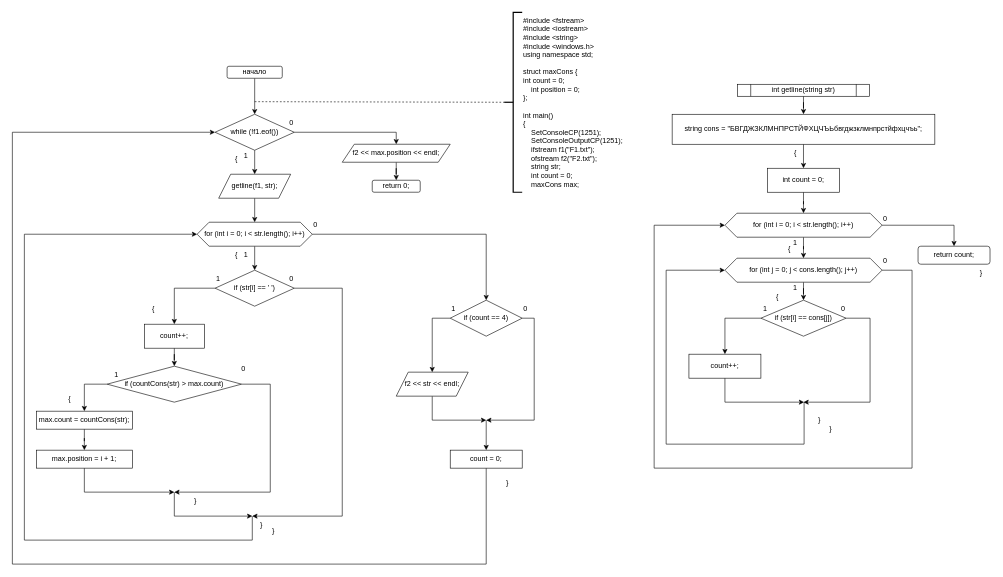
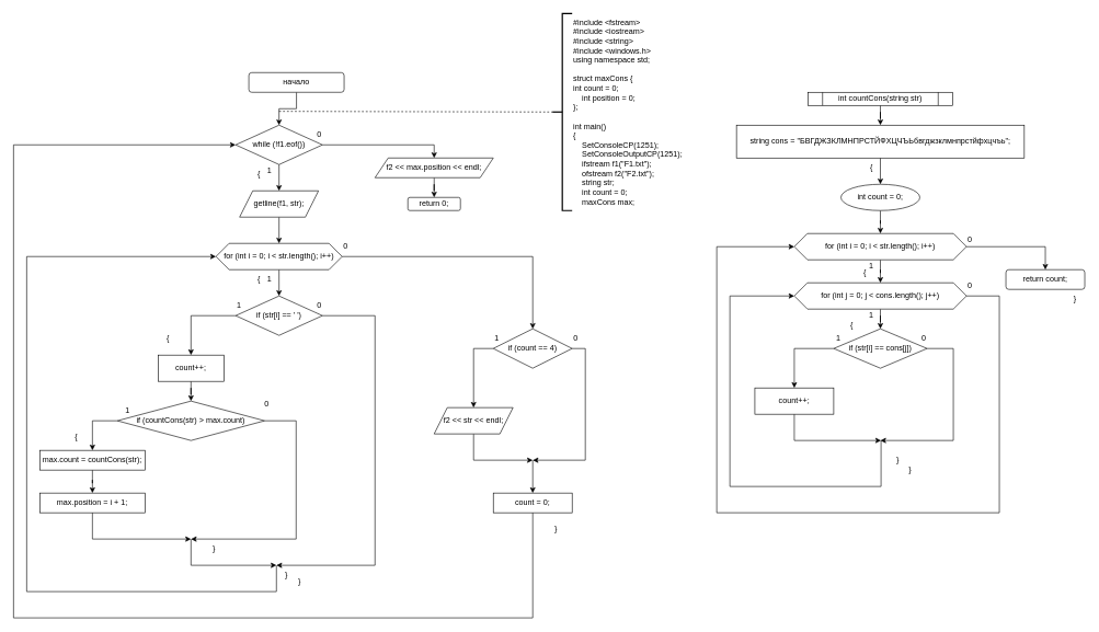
  <mxCell id="0" />
  <mxCell id="1" parent="0" />
  <mxCell id="2" style="edgeStyle=orthogonalEdgeStyle;rounded=0;orthogonalLoop=1;jettySize=auto;html=1;entryX=0.5;entryY=0;entryDx=0;entryDy=0;" edge="1" parent="1" source="3" target="7"><mxGeometry relative="1" as="geometry" /></mxCell>
- <mxCell id="3" value="начало" style="rounded=1;whiteSpace=wrap;html=1;" vertex="1" parent="1"><mxGeometry x="378" y="110" width="92" height="20" as="geometry" /></mxCell>
+ <mxCell id="3" value="начало" style="rounded=1;whiteSpace=wrap;html=1;" vertex="1" parent="1"><mxGeometry x="378" y="110" width="145" height="30" as="geometry" /></mxCell>
  <mxCell id="4" value="&lt;div&gt;#include &amp;lt;fstream&amp;gt;&lt;/div&gt;&lt;div&gt;#include &amp;lt;iostream&amp;gt;&lt;/div&gt;&lt;div&gt;#include &amp;lt;string&amp;gt;&lt;/div&gt;&lt;div&gt;#include &amp;lt;windows.h&amp;gt;&lt;/div&gt;&lt;div&gt;using namespace std;&lt;/div&gt;&lt;div&gt;&lt;br&gt;&lt;/div&gt;&lt;div&gt;struct maxCons {&lt;/div&gt;&lt;div&gt;int count = 0;&lt;span style=&quot;&quot;&gt;&lt;/span&gt;&lt;/div&gt;&lt;div&gt;&lt;span style=&quot;&quot;&gt;&lt;span style=&quot;&quot;&gt;&lt;span style=&quot;&quot;&gt;&amp;nbsp;&amp;nbsp;&amp;nbsp;&amp;nbsp;&lt;/span&gt;&lt;/span&gt;int position = 0;&lt;/span&gt;&lt;/div&gt;&lt;div&gt;};&lt;/div&gt;&lt;div&gt;&lt;br&gt;&lt;/div&gt;&lt;div&gt;&lt;div&gt;int main()&lt;/div&gt;&lt;div&gt;{&lt;/div&gt;&lt;div&gt;&amp;nbsp; &amp;nbsp; SetConsoleCP(1251);&lt;span style=&quot;&quot;&gt;&lt;/span&gt;&lt;/div&gt;&lt;div&gt;&lt;span style=&quot;&quot;&gt;&lt;span style=&quot;&quot;&gt;&lt;span style=&quot;&quot;&gt;&amp;nbsp;&amp;nbsp;&amp;nbsp;&amp;nbsp;&lt;/span&gt;&lt;/span&gt;SetConsoleOutputCP(1251);&lt;/span&gt;&lt;/div&gt;&lt;/div&gt;&lt;div&gt;&lt;span style=&quot;&quot;&gt;&lt;div&gt;&amp;nbsp; &amp;nbsp; ifstream f1(&quot;F1.txt&quot;);&lt;/div&gt;&lt;div&gt;&lt;span style=&quot;white-space: pre;&quot;&gt;&amp;nbsp;&amp;nbsp;&amp;nbsp;&amp;nbsp;&lt;/span&gt;ofstream f2(&quot;F2.txt&quot;);&lt;/div&gt;&lt;div&gt;&lt;span style=&quot;&quot;&gt;&lt;span style=&quot;white-space: pre;&quot;&gt;&amp;nbsp;&amp;nbsp;&amp;nbsp;&amp;nbsp;&lt;/span&gt;&lt;/span&gt;string str;&lt;/div&gt;&lt;div&gt;&lt;span style=&quot;&quot;&gt;&lt;span style=&quot;white-space: pre;&quot;&gt;&amp;nbsp;&amp;nbsp;&amp;nbsp;&amp;nbsp;&lt;/span&gt;&lt;/span&gt;int count = 0;&lt;/div&gt;&lt;div&gt;&lt;span style=&quot;&quot;&gt;&lt;span style=&quot;white-space: pre;&quot;&gt;&amp;nbsp;&amp;nbsp;&amp;nbsp;&amp;nbsp;&lt;/span&gt;&lt;/span&gt;maxCons max;&lt;/div&gt;&lt;/span&gt;&lt;/div&gt;" style="strokeWidth=2;html=1;shape=mxgraph.flowchart.annotation_2;align=left;labelPosition=right;pointerEvents=1;" vertex="1" parent="1"><mxGeometry x="840" y="20" width="30" height="300" as="geometry" /></mxCell>
  <mxCell id="5" style="edgeStyle=orthogonalEdgeStyle;rounded=0;orthogonalLoop=1;jettySize=auto;html=1;entryX=0.5;entryY=0;entryDx=0;entryDy=0;" edge="1" parent="1" source="7" target="10"><mxGeometry relative="1" as="geometry"><mxPoint x="430" y="280" as="targetPoint" /></mxGeometry></mxCell>
  <mxCell id="6" style="edgeStyle=orthogonalEdgeStyle;rounded=0;orthogonalLoop=1;jettySize=auto;html=1;entryX=0.5;entryY=0;entryDx=0;entryDy=0;" edge="1" parent="1" source="7" target="46"><mxGeometry relative="1" as="geometry" /></mxCell>
  <mxCell id="7" value="while (!f1.eof())" style="rhombus;whiteSpace=wrap;html=1;" vertex="1" parent="1"><mxGeometry x="358" y="190" width="132" height="60" as="geometry" /></mxCell>
  <mxCell id="8" value="1" style="text;html=1;align=center;verticalAlign=middle;resizable=0;points=[];autosize=1;strokeColor=none;fillColor=none;" vertex="1" parent="1"><mxGeometry x="394" y="245" width="30" height="30" as="geometry" /></mxCell>
  <mxCell id="9" style="edgeStyle=orthogonalEdgeStyle;rounded=0;orthogonalLoop=1;jettySize=auto;html=1;entryX=0.5;entryY=0;entryDx=0;entryDy=0;" edge="1" parent="1" source="10" target="13"><mxGeometry relative="1" as="geometry" /></mxCell>
  <mxCell id="10" value="getline(f1, str);" style="shape=parallelogram;perimeter=parallelogramPerimeter;whiteSpace=wrap;html=1;fixedSize=1;" vertex="1" parent="1"><mxGeometry x="364" y="290" width="120" height="40" as="geometry" /></mxCell>
  <mxCell id="11" style="edgeStyle=orthogonalEdgeStyle;rounded=0;orthogonalLoop=1;jettySize=auto;html=1;entryX=0.5;entryY=0;entryDx=0;entryDy=0;" edge="1" parent="1" source="13" target="16"><mxGeometry relative="1" as="geometry" /></mxCell>
  <mxCell id="12" style="edgeStyle=orthogonalEdgeStyle;rounded=0;orthogonalLoop=1;jettySize=auto;html=1;entryX=0.5;entryY=0;entryDx=0;entryDy=0;" edge="1" parent="1" source="13" target="38"><mxGeometry relative="1" as="geometry" /></mxCell>
  <mxCell id="13" value="for (int i = 0; i &amp;lt; str.length(); i++)" style="shape=hexagon;perimeter=hexagonPerimeter2;whiteSpace=wrap;html=1;fixedSize=1;" vertex="1" parent="1"><mxGeometry x="328" y="370" width="192" height="40" as="geometry" /></mxCell>
  <mxCell id="14" style="edgeStyle=orthogonalEdgeStyle;rounded=0;orthogonalLoop=1;jettySize=auto;html=1;entryX=0.5;entryY=0;entryDx=0;entryDy=0;" edge="1" parent="1" source="16" target="18"><mxGeometry relative="1" as="geometry" /></mxCell>
  <mxCell id="15" style="edgeStyle=orthogonalEdgeStyle;rounded=0;orthogonalLoop=1;jettySize=auto;html=1;" edge="1" parent="1" source="16"><mxGeometry relative="1" as="geometry"><mxPoint x="420" y="860" as="targetPoint" /><Array as="points"><mxPoint x="570" y="480" /><mxPoint x="570" y="860" /></Array></mxGeometry></mxCell>
  <mxCell id="16" value="if (str[i] == ' ')" style="rhombus;whiteSpace=wrap;html=1;" vertex="1" parent="1"><mxGeometry x="358" y="450" width="132" height="60" as="geometry" /></mxCell>
  <mxCell id="17" value="" style="edgeStyle=orthogonalEdgeStyle;rounded=0;orthogonalLoop=1;jettySize=auto;html=1;" edge="1" parent="1" source="18" target="21"><mxGeometry relative="1" as="geometry" /></mxCell>
  <mxCell id="18" value="count++;" style="rounded=0;whiteSpace=wrap;html=1;" vertex="1" parent="1"><mxGeometry x="240" y="540" width="100" height="40" as="geometry" /></mxCell>
  <mxCell id="19" style="edgeStyle=orthogonalEdgeStyle;rounded=0;orthogonalLoop=1;jettySize=auto;html=1;entryX=0.5;entryY=0;entryDx=0;entryDy=0;" edge="1" parent="1" source="21" target="29"><mxGeometry relative="1" as="geometry"><Array as="points"><mxPoint x="140" y="640" /></Array></mxGeometry></mxCell>
  <mxCell id="20" style="edgeStyle=orthogonalEdgeStyle;rounded=0;orthogonalLoop=1;jettySize=auto;html=1;" edge="1" parent="1" source="21"><mxGeometry relative="1" as="geometry"><mxPoint x="290" y="820" as="targetPoint" /><Array as="points"><mxPoint x="450" y="640" /><mxPoint x="450" y="820" /></Array></mxGeometry></mxCell>
  <mxCell id="21" value="if (countCons(str) &amp;gt; max.count)" style="rhombus;whiteSpace=wrap;html=1;" vertex="1" parent="1"><mxGeometry x="178" y="610" width="224" height="60" as="geometry" /></mxCell>
  <mxCell id="22" value="1" style="text;html=1;align=center;verticalAlign=middle;resizable=0;points=[];autosize=1;strokeColor=none;fillColor=none;" vertex="1" parent="1"><mxGeometry x="178" y="610" width="30" height="30" as="geometry" /></mxCell>
  <mxCell id="23" value="0" style="text;html=1;align=center;verticalAlign=middle;resizable=0;points=[];autosize=1;strokeColor=none;fillColor=none;" vertex="1" parent="1"><mxGeometry x="390" y="600" width="30" height="30" as="geometry" /></mxCell>
  <mxCell id="24" value="1" style="text;html=1;align=center;verticalAlign=middle;resizable=0;points=[];autosize=1;strokeColor=none;fillColor=none;" vertex="1" parent="1"><mxGeometry x="348" y="450" width="30" height="30" as="geometry" /></mxCell>
  <mxCell id="25" value="0" style="text;html=1;align=center;verticalAlign=middle;resizable=0;points=[];autosize=1;strokeColor=none;fillColor=none;" vertex="1" parent="1"><mxGeometry x="470" y="450" width="30" height="30" as="geometry" /></mxCell>
  <mxCell id="26" value="1" style="text;html=1;align=center;verticalAlign=middle;resizable=0;points=[];autosize=1;strokeColor=none;fillColor=none;" vertex="1" parent="1"><mxGeometry x="394" y="410" width="30" height="30" as="geometry" /></mxCell>
  <mxCell id="27" value="{" style="text;html=1;align=center;verticalAlign=middle;resizable=0;points=[];autosize=1;strokeColor=none;fillColor=none;" vertex="1" parent="1"><mxGeometry x="378" y="410" width="30" height="30" as="geometry" /></mxCell>
  <mxCell id="28" value="" style="edgeStyle=orthogonalEdgeStyle;rounded=0;orthogonalLoop=1;jettySize=auto;html=1;" edge="1" parent="1" source="29" target="31"><mxGeometry relative="1" as="geometry" /></mxCell>
  <mxCell id="29" value="max.count = countCons(str);" style="rounded=0;whiteSpace=wrap;html=1;" vertex="1" parent="1"><mxGeometry x="60" y="685" width="160" height="30" as="geometry" /></mxCell>
  <mxCell id="30" style="edgeStyle=orthogonalEdgeStyle;rounded=0;orthogonalLoop=1;jettySize=auto;html=1;" edge="1" parent="1" source="31"><mxGeometry relative="1" as="geometry"><mxPoint x="290" y="820" as="targetPoint" /><Array as="points"><mxPoint x="140" y="820" /></Array></mxGeometry></mxCell>
  <mxCell id="31" value="max.position = i + 1;" style="rounded=0;whiteSpace=wrap;html=1;" vertex="1" parent="1"><mxGeometry x="60" y="750" width="160" height="30" as="geometry" /></mxCell>
  <mxCell id="32" value="" style="endArrow=classic;html=1;rounded=0;" edge="1" parent="1"><mxGeometry width="50" height="50" relative="1" as="geometry"><mxPoint x="290" y="820" as="sourcePoint" /><mxPoint x="420" y="860" as="targetPoint" /><Array as="points"><mxPoint x="290" y="860" /></Array></mxGeometry></mxCell>
  <mxCell id="33" value="" style="endArrow=classic;html=1;rounded=0;entryX=0;entryY=0.5;entryDx=0;entryDy=0;" edge="1" parent="1" target="13"><mxGeometry width="50" height="50" relative="1" as="geometry"><mxPoint x="420" y="860" as="sourcePoint" /><mxPoint x="470" y="810" as="targetPoint" /><Array as="points"><mxPoint x="420" y="900" /><mxPoint x="40" y="900" /><mxPoint x="40" y="390" /></Array></mxGeometry></mxCell>
  <mxCell id="34" value="0" style="text;html=1;align=center;verticalAlign=middle;resizable=0;points=[];autosize=1;strokeColor=none;fillColor=none;" vertex="1" parent="1"><mxGeometry x="510" y="360" width="30" height="30" as="geometry" /></mxCell>
  <mxCell id="35" value="0" style="text;html=1;align=center;verticalAlign=middle;resizable=0;points=[];autosize=1;strokeColor=none;fillColor=none;" vertex="1" parent="1"><mxGeometry x="470" y="190" width="30" height="30" as="geometry" /></mxCell>
  <mxCell id="36" style="edgeStyle=orthogonalEdgeStyle;rounded=0;orthogonalLoop=1;jettySize=auto;html=1;entryX=0.5;entryY=0;entryDx=0;entryDy=0;" edge="1" parent="1" source="38" target="41"><mxGeometry relative="1" as="geometry"><Array as="points"><mxPoint x="720" y="530" /></Array></mxGeometry></mxCell>
  <mxCell id="37" style="edgeStyle=orthogonalEdgeStyle;rounded=0;orthogonalLoop=1;jettySize=auto;html=1;" edge="1" parent="1" source="38"><mxGeometry relative="1" as="geometry"><mxPoint x="810" y="700" as="targetPoint" /><Array as="points"><mxPoint x="890" y="530" /><mxPoint x="890" y="700" /></Array></mxGeometry></mxCell>
  <mxCell id="38" value="if (count == 4)" style="rhombus;whiteSpace=wrap;html=1;" vertex="1" parent="1"><mxGeometry x="750" y="500" width="120" height="60" as="geometry" /></mxCell>
  <mxCell id="39" value="" style="endArrow=none;dashed=1;html=1;rounded=0;entryX=0;entryY=0.5;entryDx=0;entryDy=0;entryPerimeter=0;" edge="1" parent="1" target="4"><mxGeometry width="50" height="50" relative="1" as="geometry"><mxPoint x="424" y="169" as="sourcePoint" /><mxPoint x="480" y="120" as="targetPoint" /></mxGeometry></mxCell>
  <mxCell id="40" style="edgeStyle=orthogonalEdgeStyle;rounded=0;orthogonalLoop=1;jettySize=auto;html=1;" edge="1" parent="1" source="41"><mxGeometry relative="1" as="geometry"><mxPoint x="810" y="700" as="targetPoint" /><Array as="points"><mxPoint x="720" y="700" /></Array></mxGeometry></mxCell>
  <mxCell id="41" value="f2 &lt;&lt; str &lt;&lt; endl;" style="shape=parallelogram;perimeter=parallelogramPerimeter;whiteSpace=wrap;html=1;fixedSize=1;" vertex="1" parent="1"><mxGeometry x="660" y="620" width="120" height="40" as="geometry" /></mxCell>
  <mxCell id="42" style="edgeStyle=orthogonalEdgeStyle;rounded=0;orthogonalLoop=1;jettySize=auto;html=1;entryX=0;entryY=0.5;entryDx=0;entryDy=0;" edge="1" parent="1" source="43" target="7"><mxGeometry relative="1" as="geometry"><Array as="points"><mxPoint x="810" y="940" /><mxPoint x="20" y="940" /><mxPoint x="20" y="220" /></Array></mxGeometry></mxCell>
  <mxCell id="43" value="count = 0;" style="rounded=0;whiteSpace=wrap;html=1;" vertex="1" parent="1"><mxGeometry x="750" y="750" width="120" height="30" as="geometry" /></mxCell>
  <mxCell id="44" value="" style="endArrow=classic;html=1;rounded=0;entryX=0.5;entryY=0;entryDx=0;entryDy=0;" edge="1" parent="1" target="43"><mxGeometry width="50" height="50" relative="1" as="geometry"><mxPoint x="810" y="700" as="sourcePoint" /><mxPoint x="860" y="650" as="targetPoint" /></mxGeometry></mxCell>
  <mxCell id="45" value="" style="edgeStyle=orthogonalEdgeStyle;rounded=0;orthogonalLoop=1;jettySize=auto;html=1;" edge="1" parent="1" source="46" target="47"><mxGeometry relative="1" as="geometry" /></mxCell>
  <mxCell id="46" value="f2 &lt;&lt; max.position &lt;&lt; endl;" style="shape=parallelogram;perimeter=parallelogramPerimeter;whiteSpace=wrap;html=1;fixedSize=1;" vertex="1" parent="1"><mxGeometry x="570" y="240" width="180" height="30" as="geometry" /></mxCell>
  <mxCell id="47" value="return 0;" style="rounded=1;whiteSpace=wrap;html=1;" vertex="1" parent="1"><mxGeometry x="620" y="300" width="80" height="20" as="geometry" /></mxCell>
  <mxCell id="48" value="}" style="text;html=1;align=center;verticalAlign=middle;resizable=0;points=[];autosize=1;strokeColor=none;fillColor=none;" vertex="1" parent="1"><mxGeometry x="310" y="820" width="30" height="30" as="geometry" /></mxCell>
  <mxCell id="49" value="{" style="text;html=1;align=center;verticalAlign=middle;resizable=0;points=[];autosize=1;strokeColor=none;fillColor=none;" vertex="1" parent="1"><mxGeometry x="100" y="650" width="30" height="30" as="geometry" /></mxCell>
  <mxCell id="50" value="{" style="text;html=1;align=center;verticalAlign=middle;resizable=0;points=[];autosize=1;strokeColor=none;fillColor=none;" vertex="1" parent="1"><mxGeometry x="240" y="500" width="30" height="30" as="geometry" /></mxCell>
  <mxCell id="51" value="}" style="text;html=1;align=center;verticalAlign=middle;resizable=0;points=[];autosize=1;strokeColor=none;fillColor=none;" vertex="1" parent="1"><mxGeometry x="420" y="860" width="30" height="30" as="geometry" /></mxCell>
  <mxCell id="52" value="}" style="text;html=1;align=center;verticalAlign=middle;resizable=0;points=[];autosize=1;strokeColor=none;fillColor=none;" vertex="1" parent="1"><mxGeometry x="440" y="870" width="30" height="30" as="geometry" /></mxCell>
  <mxCell id="53" value="{" style="text;html=1;align=center;verticalAlign=middle;resizable=0;points=[];autosize=1;strokeColor=none;fillColor=none;" vertex="1" parent="1"><mxGeometry x="378" y="250" width="30" height="30" as="geometry" /></mxCell>
  <mxCell id="54" value="}" style="text;html=1;align=center;verticalAlign=middle;resizable=0;points=[];autosize=1;strokeColor=none;fillColor=none;" vertex="1" parent="1"><mxGeometry x="830" y="790" width="30" height="30" as="geometry" /></mxCell>
  <mxCell id="55" value="" style="edgeStyle=orthogonalEdgeStyle;rounded=0;orthogonalLoop=1;jettySize=auto;html=1;" edge="1" parent="1" source="56" target="58"><mxGeometry relative="1" as="geometry" /></mxCell>
- <mxCell id="56" value="int getline(string str)" style="shape=process;whiteSpace=wrap;html=1;backgroundOutline=1;" vertex="1" parent="1"><mxGeometry x="1229" y="140" width="220" height="20" as="geometry" /></mxCell>
+ <mxCell id="56" value="int countCons(string str)" style="shape=process;whiteSpace=wrap;html=1;backgroundOutline=1;" vertex="1" parent="1"><mxGeometry x="1229" y="140" width="220" height="20" as="geometry" /></mxCell>
  <mxCell id="57" value="" style="edgeStyle=orthogonalEdgeStyle;rounded=0;orthogonalLoop=1;jettySize=auto;html=1;" edge="1" parent="1" source="58" target="60"><mxGeometry relative="1" as="geometry" /></mxCell>
  <mxCell id="58" value="string cons = &quot;БВГДЖЗКЛМНПРСТЙФХЦЧЪЬбвгджзклмнпрстйфхцчъь&quot;;" style="rounded=0;whiteSpace=wrap;html=1;" vertex="1" parent="1"><mxGeometry x="1120" y="190" width="438" height="50" as="geometry" /></mxCell>
  <mxCell id="59" value="" style="edgeStyle=orthogonalEdgeStyle;rounded=0;orthogonalLoop=1;jettySize=auto;html=1;" edge="1" parent="1" source="60" target="63"><mxGeometry relative="1" as="geometry" /></mxCell>
- <mxCell id="60" value="int count = 0;" style="rounded=0;whiteSpace=wrap;html=1;" vertex="1" parent="1"><mxGeometry x="1279" y="280" width="120" height="40" as="geometry" /></mxCell>
+ <mxCell id="60" value="int count = 0;" style="ellipse;whiteSpace=wrap;html=1;" vertex="1" parent="1"><mxGeometry x="1279" y="280" width="120" height="40" as="geometry" /></mxCell>
  <mxCell id="61" value="" style="edgeStyle=orthogonalEdgeStyle;rounded=0;orthogonalLoop=1;jettySize=auto;html=1;" edge="1" parent="1" source="63" target="66"><mxGeometry relative="1" as="geometry" /></mxCell>
  <mxCell id="62" value="" style="edgeStyle=orthogonalEdgeStyle;rounded=0;orthogonalLoop=1;jettySize=auto;html=1;" edge="1" parent="1" source="63" target="73"><mxGeometry relative="1" as="geometry" /></mxCell>
  <mxCell id="63" value="for (int i = 0; i &amp;lt; str.length(); i++)" style="shape=hexagon;perimeter=hexagonPerimeter2;whiteSpace=wrap;html=1;fixedSize=1;" vertex="1" parent="1"><mxGeometry x="1208" y="355" width="262" height="40" as="geometry" /></mxCell>
  <mxCell id="64" value="" style="edgeStyle=orthogonalEdgeStyle;rounded=0;orthogonalLoop=1;jettySize=auto;html=1;" edge="1" parent="1" source="66" target="68"><mxGeometry relative="1" as="geometry" /></mxCell>
  <mxCell id="65" style="edgeStyle=orthogonalEdgeStyle;rounded=0;orthogonalLoop=1;jettySize=auto;html=1;entryX=0;entryY=0.5;entryDx=0;entryDy=0;" edge="1" parent="1" source="66" target="63"><mxGeometry relative="1" as="geometry"><Array as="points"><mxPoint x="1520" y="450" /><mxPoint x="1520" y="780" /><mxPoint x="1090" y="780" /><mxPoint x="1090" y="375" /></Array></mxGeometry></mxCell>
  <mxCell id="66" value="for (int j = 0; j &amp;lt; cons.length(); j++)" style="shape=hexagon;perimeter=hexagonPerimeter2;whiteSpace=wrap;html=1;fixedSize=1;" vertex="1" parent="1"><mxGeometry x="1208" y="430" width="262" height="40" as="geometry" /></mxCell>
  <mxCell id="67" style="edgeStyle=orthogonalEdgeStyle;rounded=0;orthogonalLoop=1;jettySize=auto;html=1;" edge="1" parent="1" source="68"><mxGeometry relative="1" as="geometry"><mxPoint x="1339" y="670" as="targetPoint" /><Array as="points"><mxPoint x="1450" y="530" /><mxPoint x="1450" y="670" /></Array></mxGeometry></mxCell>
  <mxCell id="68" value="if (str[i] == cons[j])" style="rhombus;whiteSpace=wrap;html=1;" vertex="1" parent="1"><mxGeometry x="1268" y="500" width="142" height="60" as="geometry" /></mxCell>
  <mxCell id="69" style="edgeStyle=orthogonalEdgeStyle;rounded=0;orthogonalLoop=1;jettySize=auto;html=1;" edge="1" parent="1" source="70"><mxGeometry relative="1" as="geometry"><mxPoint x="1340" y="670" as="targetPoint" /><Array as="points"><mxPoint x="1208" y="670" /></Array></mxGeometry></mxCell>
  <mxCell id="70" value="count++;" style="rounded=0;whiteSpace=wrap;html=1;" vertex="1" parent="1"><mxGeometry x="1148" y="590" width="120" height="40" as="geometry" /></mxCell>
  <mxCell id="71" value="" style="endArrow=classic;html=1;rounded=0;exitX=0;exitY=0.5;exitDx=0;exitDy=0;entryX=0.5;entryY=0;entryDx=0;entryDy=0;" edge="1" parent="1" source="68" target="70"><mxGeometry width="50" height="50" relative="1" as="geometry"><mxPoint x="1270" y="530" as="sourcePoint" /><mxPoint x="1320" y="480" as="targetPoint" /><Array as="points"><mxPoint x="1208" y="530" /></Array></mxGeometry></mxCell>
  <mxCell id="72" value="" style="endArrow=classic;html=1;rounded=0;entryX=0;entryY=0.5;entryDx=0;entryDy=0;" edge="1" parent="1" target="66"><mxGeometry width="50" height="50" relative="1" as="geometry"><mxPoint x="1340" y="670" as="sourcePoint" /><mxPoint x="1390" y="620" as="targetPoint" /><Array as="points"><mxPoint x="1340" y="740" /><mxPoint x="1110" y="740" /><mxPoint x="1110" y="450" /></Array></mxGeometry></mxCell>
  <mxCell id="73" value="return count;" style="rounded=1;whiteSpace=wrap;html=1;" vertex="1" parent="1"><mxGeometry x="1530" y="410" width="120" height="30" as="geometry" /></mxCell>
  <mxCell id="74" value="1" style="text;html=1;align=center;verticalAlign=middle;resizable=0;points=[];autosize=1;strokeColor=none;fillColor=none;" vertex="1" parent="1"><mxGeometry x="740" y="500" width="30" height="30" as="geometry" /></mxCell>
  <mxCell id="75" value="0" style="text;html=1;align=center;verticalAlign=middle;resizable=0;points=[];autosize=1;strokeColor=none;fillColor=none;" vertex="1" parent="1"><mxGeometry x="860" y="500" width="30" height="30" as="geometry" /></mxCell>
  <mxCell id="76" value="1" style="text;html=1;align=center;verticalAlign=middle;resizable=0;points=[];autosize=1;strokeColor=none;fillColor=none;" vertex="1" parent="1"><mxGeometry x="1310" y="390" width="30" height="30" as="geometry" /></mxCell>
  <mxCell id="77" value="1" style="text;html=1;align=center;verticalAlign=middle;resizable=0;points=[];autosize=1;strokeColor=none;fillColor=none;" vertex="1" parent="1"><mxGeometry x="1310" y="465" width="30" height="30" as="geometry" /></mxCell>
  <mxCell id="78" value="1" style="text;html=1;align=center;verticalAlign=middle;resizable=0;points=[];autosize=1;strokeColor=none;fillColor=none;" vertex="1" parent="1"><mxGeometry x="1260" y="500" width="30" height="30" as="geometry" /></mxCell>
  <mxCell id="79" value="0" style="text;html=1;align=center;verticalAlign=middle;resizable=0;points=[];autosize=1;strokeColor=none;fillColor=none;" vertex="1" parent="1"><mxGeometry x="1460" y="350" width="30" height="30" as="geometry" /></mxCell>
  <mxCell id="80" value="0" style="text;html=1;align=center;verticalAlign=middle;resizable=0;points=[];autosize=1;strokeColor=none;fillColor=none;" vertex="1" parent="1"><mxGeometry x="1460" y="420" width="30" height="30" as="geometry" /></mxCell>
  <mxCell id="81" value="0" style="text;html=1;align=center;verticalAlign=middle;resizable=0;points=[];autosize=1;strokeColor=none;fillColor=none;" vertex="1" parent="1"><mxGeometry x="1390" y="500" width="30" height="30" as="geometry" /></mxCell>
  <mxCell id="82" value="{" style="text;html=1;align=center;verticalAlign=middle;resizable=0;points=[];autosize=1;strokeColor=none;fillColor=none;" vertex="1" parent="1"><mxGeometry x="1300" y="400" width="30" height="30" as="geometry" /></mxCell>
  <mxCell id="83" value="{" style="text;html=1;align=center;verticalAlign=middle;resizable=0;points=[];autosize=1;strokeColor=none;fillColor=none;" vertex="1" parent="1"><mxGeometry x="1280" y="480" width="30" height="30" as="geometry" /></mxCell>
  <mxCell id="84" value="}" style="text;html=1;align=center;verticalAlign=middle;resizable=0;points=[];autosize=1;strokeColor=none;fillColor=none;" vertex="1" parent="1"><mxGeometry x="1350" y="685" width="30" height="30" as="geometry" /></mxCell>
  <mxCell id="85" value="}" style="text;html=1;align=center;verticalAlign=middle;resizable=0;points=[];autosize=1;strokeColor=none;fillColor=none;" vertex="1" parent="1"><mxGeometry x="1369" y="700" width="30" height="30" as="geometry" /></mxCell>
  <mxCell id="86" value="}" style="text;html=1;align=center;verticalAlign=middle;resizable=0;points=[];autosize=1;strokeColor=none;fillColor=none;" vertex="1" parent="1"><mxGeometry x="1620" y="440" width="30" height="30" as="geometry" /></mxCell>
  <mxCell id="87" value="{" style="text;html=1;align=center;verticalAlign=middle;resizable=0;points=[];autosize=1;strokeColor=none;fillColor=none;" vertex="1" parent="1"><mxGeometry x="1310" y="240" width="30" height="30" as="geometry" /></mxCell>
